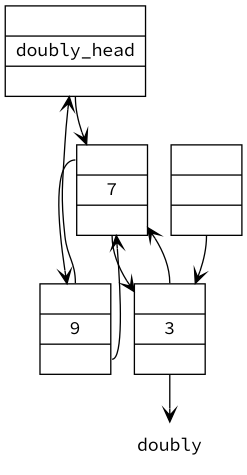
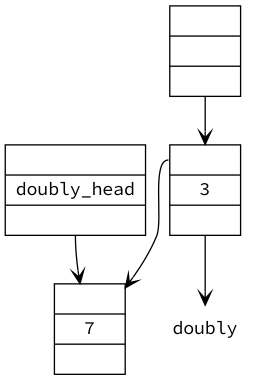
  digraph {
    fontname="Source Code Pro"
    rankdir=TB
    node [fontname="Source Code Pro" shape=record]
    edge [arrowhead=vee fontname="Source Code Pro" tailclip=false tailport=next]
    n1 [label="{ <prev> | doubly_head | <next>  }"]
    n2 [label="{ <prev> | 7 | <next>  }"]
-   n3 [label="{ <prev> | 9 | <next>  }"]
    n4 [label="{ <prev> | 3 | <next>  }"]
    n5 [label=doubly shape=none]
    n6 [label="{ <prev> | | <next>  }"]
    n1 -> n2
-   n2 -> n3 [tailport=prev]
-   n2 -> n4
-   n3 -> n1 [tailport=prev]
-   n3 -> n2
    n4 -> n2 [tailport=prev]
    n4 -> n5
    n6 -> n4
  }
